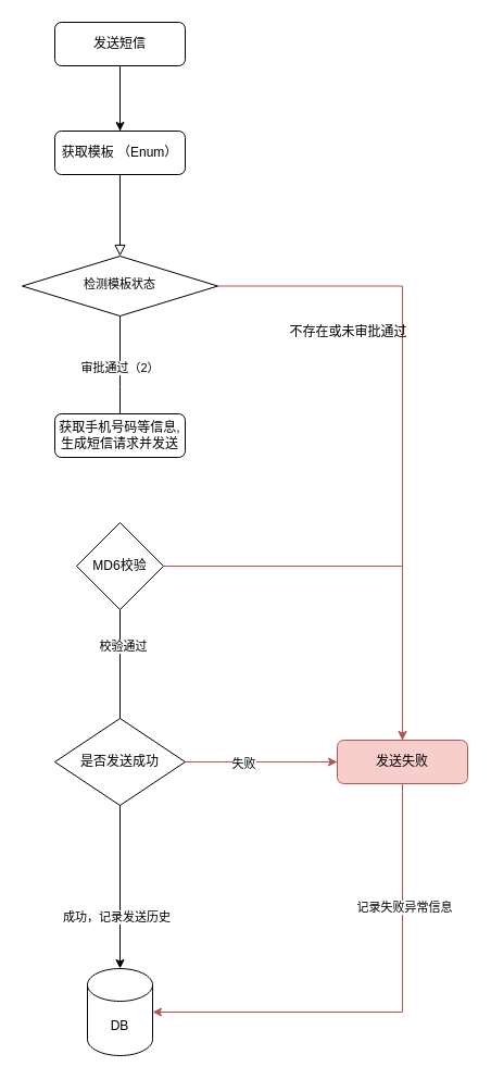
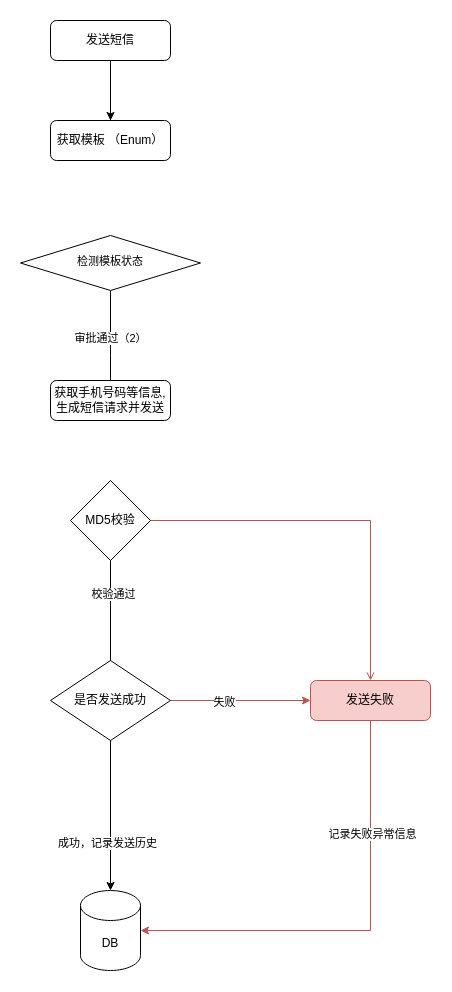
  <mxCell id="0" />
  <mxCell id="1" parent="0" />
- <mxCell id="2" value="" style="rounded=0;html=1;jettySize=auto;orthogonalLoop=1;fontSize=11;endArrow=block;endFill=0;endSize=8;strokeWidth=1;shadow=0;labelBackgroundColor=none;edgeStyle=orthogonalEdgeStyle;startArrow=none;" parent="1" source="12" target="8" edge="1"><mxGeometry relative="1" as="geometry" /></mxCell>
  <mxCell id="3" value="" style="edgeStyle=orthogonalEdgeStyle;rounded=0;orthogonalLoop=1;jettySize=auto;html=1;" edge="1" parent="1" source="4" target="12"><mxGeometry relative="1" as="geometry" /></mxCell>
  <mxCell id="4" value="发送短信" style="rounded=1;whiteSpace=wrap;html=1;fontSize=12;glass=0;strokeWidth=1;shadow=0;" parent="1" vertex="1"><mxGeometry x="50" y="20" width="120" height="40" as="geometry" /></mxCell>
- <mxCell id="5" style="edgeStyle=orthogonalEdgeStyle;rounded=0;orthogonalLoop=1;jettySize=auto;html=1;exitX=1;exitY=0.5;exitDx=0;exitDy=0;entryX=0.5;entryY=0;entryDx=0;entryDy=0;fillColor=#f8cecc;strokeColor=#b85450;" edge="1" parent="1" source="8" target="11"><mxGeometry relative="1" as="geometry" /></mxCell>
  <mxCell id="6" style="edgeStyle=orthogonalEdgeStyle;rounded=0;orthogonalLoop=1;jettySize=auto;html=1;entryX=0.5;entryY=0;entryDx=0;entryDy=0;" edge="1" parent="1" source="8"><mxGeometry relative="1" as="geometry"><mxPoint x="110" y="420" as="targetPoint" /></mxGeometry></mxCell>
  <mxCell id="7" value="审批通过（2）" style="edgeLabel;html=1;align=center;verticalAlign=middle;resizable=0;points=[];" vertex="1" connectable="0" parent="6"><mxGeometry x="-0.278" y="-1" relative="1" as="geometry"><mxPoint as="offset" /></mxGeometry></mxCell>
  <mxCell id="8" value="&lt;span style=&quot;font-size: 11px; background-color: rgb(255, 255, 255);&quot;&gt;检测模板状态&lt;/span&gt;" style="rhombus;whiteSpace=wrap;html=1;shadow=0;fontFamily=Helvetica;fontSize=12;align=center;strokeWidth=1;spacing=6;spacingTop=-4;" parent="1" vertex="1"><mxGeometry x="20" y="235" width="180" height="55" as="geometry" /></mxCell>
  <mxCell id="9" style="edgeStyle=orthogonalEdgeStyle;rounded=0;orthogonalLoop=1;jettySize=auto;html=1;exitX=0.5;exitY=1;exitDx=0;exitDy=0;entryX=1;entryY=0.5;entryDx=0;entryDy=0;entryPerimeter=0;fillColor=#f8cecc;strokeColor=#b85450;" edge="1" parent="1" source="11" target="20"><mxGeometry relative="1" as="geometry" /></mxCell>
  <mxCell id="10" value="记录失败异常信息" style="edgeLabel;html=1;align=center;verticalAlign=middle;resizable=0;points=[];" vertex="1" connectable="0" parent="9"><mxGeometry x="-0.488" y="1" relative="1" as="geometry"><mxPoint as="offset" /></mxGeometry></mxCell>
  <mxCell id="11" value="发送失败" style="rounded=1;whiteSpace=wrap;html=1;fontSize=12;glass=0;strokeWidth=1;shadow=0;fillColor=#f8cecc;strokeColor=#b85450;" parent="1" vertex="1"><mxGeometry x="310" y="680" width="120" height="40" as="geometry" /></mxCell>
  <mxCell id="12" value="获取模板 （Enum）" style="rounded=1;whiteSpace=wrap;html=1;fontSize=12;glass=0;strokeWidth=1;shadow=0;" vertex="1" parent="1"><mxGeometry x="50" y="120" width="120" height="40" as="geometry" /></mxCell>
  <mxCell id="13" value="" style="rounded=0;html=1;jettySize=auto;orthogonalLoop=1;fontSize=11;endArrow=none;endFill=0;endSize=8;strokeWidth=1;shadow=0;labelBackgroundColor=none;edgeStyle=orthogonalEdgeStyle;" edge="1" parent="1" source="4" target="12"><mxGeometry relative="1" as="geometry"><mxPoint x="110" y="60" as="sourcePoint" /><mxPoint x="110" y="200" as="targetPoint" /></mxGeometry></mxCell>
- <mxCell id="14" value="不存在或未审批通过" style="text;html=1;align=center;verticalAlign=middle;resizable=0;points=[];autosize=1;strokeColor=none;fillColor=none;" vertex="1" parent="1"><mxGeometry x="255" y="290" width="130" height="30" as="geometry" /></mxCell>
  <mxCell id="15" style="edgeStyle=orthogonalEdgeStyle;rounded=0;orthogonalLoop=1;jettySize=auto;html=1;exitX=0.5;exitY=1;exitDx=0;exitDy=0;entryX=0.5;entryY=0;entryDx=0;entryDy=0;entryPerimeter=0;startArrow=none;" edge="1" parent="1" source="25" target="20"><mxGeometry relative="1" as="geometry"><mxPoint x="244" y="440" as="targetPoint" /></mxGeometry></mxCell>
  <mxCell id="16" value="成功，记录发送历史" style="edgeLabel;html=1;align=center;verticalAlign=middle;resizable=0;points=[];" vertex="1" connectable="0" parent="15"><mxGeometry x="0.707" y="-4" relative="1" as="geometry"><mxPoint as="offset" /></mxGeometry></mxCell>
  <mxCell id="17" value="校验通过" style="edgeLabel;html=1;align=center;verticalAlign=middle;resizable=0;points=[];" vertex="1" connectable="0" parent="15"><mxGeometry x="-0.798" y="2" relative="1" as="geometry"><mxPoint as="offset" /></mxGeometry></mxCell>
  <mxCell id="18" value="获取手机号码等信息,生成短信请求并发送" style="rounded=1;whiteSpace=wrap;html=1;" vertex="1" parent="1"><mxGeometry x="50" y="380" width="120" height="40" as="geometry" /></mxCell>
  <mxCell id="19" style="edgeStyle=orthogonalEdgeStyle;rounded=0;orthogonalLoop=1;jettySize=auto;html=1;exitX=0.5;exitY=1;exitDx=0;exitDy=0;" edge="1" parent="1" source="18" target="18"><mxGeometry relative="1" as="geometry" /></mxCell>
  <mxCell id="20" value="DB" style="shape=cylinder3;whiteSpace=wrap;html=1;boundedLbl=1;backgroundOutline=1;size=15;" vertex="1" parent="1"><mxGeometry x="80" y="890" width="60" height="80" as="geometry" /></mxCell>
  <mxCell id="21" style="edgeStyle=orthogonalEdgeStyle;rounded=0;orthogonalLoop=1;jettySize=auto;html=1;exitX=1;exitY=0.5;exitDx=0;exitDy=0;entryX=0;entryY=0.5;entryDx=0;entryDy=0;fillColor=#f8cecc;strokeColor=#b85450;" edge="1" parent="1" source="23" target="11"><mxGeometry relative="1" as="geometry" /></mxCell>
  <mxCell id="22" value="失败" style="edgeLabel;html=1;align=center;verticalAlign=middle;resizable=0;points=[];" vertex="1" connectable="0" parent="21"><mxGeometry x="-0.24" y="-1" relative="1" as="geometry"><mxPoint as="offset" /></mxGeometry></mxCell>
  <mxCell id="23" value="是否发送成功" style="rhombus;whiteSpace=wrap;html=1;" vertex="1" parent="1"><mxGeometry x="50" y="660" width="120" height="80" as="geometry" /></mxCell>
  <mxCell id="24" style="edgeStyle=orthogonalEdgeStyle;rounded=0;orthogonalLoop=1;jettySize=auto;html=1;exitX=1;exitY=0.5;exitDx=0;exitDy=0;fillColor=#f8cecc;strokeColor=#b85450;entryX=0.5;entryY=0;entryDx=0;entryDy=0;endArrow=open;" edge="1" parent="1" source="25" target="11"><mxGeometry relative="1" as="geometry"><mxPoint x="370.059" y="640.059" as="targetPoint" /></mxGeometry></mxCell>
- <mxCell id="25" value="MD6校验" style="rhombus;whiteSpace=wrap;html=1;" vertex="1" parent="1"><mxGeometry x="70" y="480" width="80" height="80" as="geometry" /></mxCell>
+ <mxCell id="25" value="MD5校验" style="rhombus;whiteSpace=wrap;html=1;" vertex="1" parent="1"><mxGeometry x="70" y="480" width="80" height="80" as="geometry" /></mxCell>
